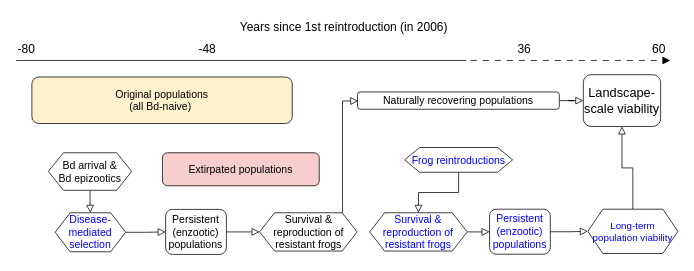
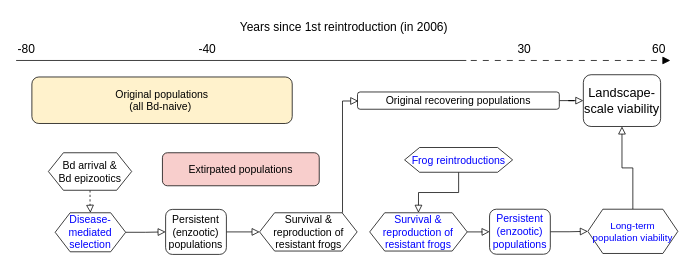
  <mxCell id="0" />
  <mxCell id="1" parent="0" />
  <mxCell id="2" value="&lt;font style=&quot;font-size: 14px;&quot;&gt;Original populations&lt;br&gt;(all Bd-naive)&amp;nbsp;&lt;/font&gt;" style="rounded=1;whiteSpace=wrap;html=1;fillColor=#fff2cc;" parent="1" vertex="1"><mxGeometry x="42" y="102" width="347" height="62" as="geometry" /></mxCell>
  <mxCell id="3" value="" style="endArrow=none;html=1;rounded=0;labelBackgroundColor=none;fontSize=14;endSize=8;strokeWidth=1;endFill=0;startArrow=none;startFill=0;" parent="1" edge="1"><mxGeometry width="50" height="50" relative="1" as="geometry"><mxPoint x="21" y="80" as="sourcePoint" /><mxPoint x="621" y="80" as="targetPoint" /></mxGeometry></mxCell>
  <mxCell id="4" value="&lt;font style=&quot;font-size: 16px;&quot;&gt;-80&lt;/font&gt;" style="text;html=1;strokeColor=none;fillColor=none;align=center;verticalAlign=middle;whiteSpace=wrap;rounded=0;fontSize=14;" parent="1" vertex="1"><mxGeometry x="20" y="50" width="30" height="30" as="geometry" /></mxCell>
- <mxCell id="5" value="&lt;font style=&quot;font-size: 16px;&quot;&gt;-48&lt;/font&gt;" style="text;html=1;strokeColor=none;fillColor=none;align=center;verticalAlign=middle;whiteSpace=wrap;rounded=0;fontSize=14;" parent="1" vertex="1"><mxGeometry x="261" y="50" width="30" height="30" as="geometry" /></mxCell>
+ <mxCell id="5" value="&lt;font style=&quot;font-size: 16px;&quot;&gt;-40&lt;/font&gt;" style="text;html=1;strokeColor=none;fillColor=none;align=center;verticalAlign=middle;whiteSpace=wrap;rounded=0;fontSize=14;" parent="1" vertex="1"><mxGeometry x="261" y="50" width="30" height="30" as="geometry" /></mxCell>
  <mxCell id="6" value="&lt;font style=&quot;font-size: 16px;&quot;&gt;Years since 1st reintroduction (in 2006)&lt;/font&gt;" style="text;html=1;strokeColor=none;fillColor=none;align=center;verticalAlign=middle;whiteSpace=wrap;rounded=0;fontSize=14;" parent="1" vertex="1"><mxGeometry x="313" y="20" width="290" height="30" as="geometry" /></mxCell>
- <mxCell id="7" value="&lt;font style=&quot;font-size: 16px;&quot;&gt;36&lt;/font&gt;" style="text;html=1;align=center;verticalAlign=middle;resizable=0;points=[];autosize=1;strokeColor=none;fillColor=none;fontSize=14;" parent="1" vertex="1"><mxGeometry x="678" y="50" width="40" height="30" as="geometry" /></mxCell>
+ <mxCell id="7" value="&lt;font style=&quot;font-size: 16px;&quot;&gt;30&lt;/font&gt;" style="text;html=1;align=center;verticalAlign=middle;resizable=0;points=[];autosize=1;strokeColor=none;fillColor=none;fontSize=14;" parent="1" vertex="1"><mxGeometry x="678" y="50" width="40" height="30" as="geometry" /></mxCell>
  <mxCell id="8" value="&lt;font style=&quot;font-size: 16px;&quot;&gt;60&lt;/font&gt;" style="text;html=1;strokeColor=none;fillColor=none;align=center;verticalAlign=middle;whiteSpace=wrap;rounded=0;fontSize=14;" parent="1" vertex="1"><mxGeometry x="863" y="50" width="30" height="30" as="geometry" /></mxCell>
  <mxCell id="9" value="" style="endArrow=block;html=1;rounded=0;labelBackgroundColor=none;strokeWidth=1;fontSize=16;fontColor=#0000FF;endSize=8;dashed=1;dashPattern=8 8;endFill=1;" parent="1" edge="1"><mxGeometry width="50" height="50" relative="1" as="geometry"><mxPoint x="627" y="80" as="sourcePoint" /><mxPoint x="893" y="80" as="targetPoint" /></mxGeometry></mxCell>
  <mxCell id="10" value="&lt;font style=&quot;font-size: 14px;&quot;&gt;Extirpated populations&lt;/font&gt;" style="rounded=1;whiteSpace=wrap;html=1;fillColor=#f8cecc;" parent="1" vertex="1"><mxGeometry x="216" y="203" width="209" height="44" as="geometry" /></mxCell>
  <mxCell id="11" style="edgeStyle=orthogonalEdgeStyle;rounded=0;orthogonalLoop=1;jettySize=auto;html=1;fontColor=#0000FF;startArrow=none;startFill=0;endArrow=block;endFill=0;endSize=8;sourcePerimeterSpacing=0;targetPerimeterSpacing=0;" parent="1" source="12" target="29" edge="1"><mxGeometry relative="1" as="geometry" /></mxCell>
- <mxCell id="12" value="&lt;font style=&quot;font-size: 14px;&quot;&gt;Naturally recovering populations&lt;/font&gt;" style="rounded=1;whiteSpace=wrap;html=1;" parent="1" vertex="1"><mxGeometry x="476" y="122" width="269" height="23" as="geometry" /></mxCell>
- <mxCell id="13" style="edgeStyle=orthogonalEdgeStyle;rounded=0;orthogonalLoop=1;jettySize=auto;html=1;entryX=0.5;entryY=0;entryDx=0;entryDy=0;endArrow=block;endFill=0;endSize=8;" parent="1" source="14" target="16" edge="1"><mxGeometry relative="1" as="geometry" /></mxCell>
+ <mxCell id="12" value="&lt;font style=&quot;font-size: 14px;&quot;&gt;Original recovering populations&lt;/font&gt;" style="rounded=1;whiteSpace=wrap;html=1;" parent="1" vertex="1"><mxGeometry x="476" y="122" width="269" height="23" as="geometry" /></mxCell>
+ <mxCell id="13" style="edgeStyle=orthogonalEdgeStyle;rounded=0;orthogonalLoop=1;jettySize=auto;html=1;entryX=0.5;entryY=0;entryDx=0;entryDy=0;endArrow=block;endFill=0;endSize=8;dashed=1;" parent="1" source="14" target="16" edge="1"><mxGeometry relative="1" as="geometry" /></mxCell>
  <mxCell id="14" value="&lt;font style=&quot;font-size: 14px;&quot;&gt;Bd arrival &amp;amp;&lt;br&gt;Bd epizootics&lt;/font&gt;" style="shape=hexagon;perimeter=hexagonPerimeter2;whiteSpace=wrap;html=1;fixedSize=1;" parent="1" vertex="1"><mxGeometry x="64" y="203" width="111" height="50" as="geometry" /></mxCell>
  <mxCell id="15" value="" style="edgeStyle=orthogonalEdgeStyle;rounded=0;orthogonalLoop=1;jettySize=auto;html=1;startArrow=none;startFill=0;endArrow=block;endFill=0;endSize=8;sourcePerimeterSpacing=0;targetPerimeterSpacing=0;exitX=1;exitY=0.5;exitDx=0;exitDy=0;" parent="1" source="16" target="24" edge="1"><mxGeometry relative="1" as="geometry" /></mxCell>
  <mxCell id="16" value="&lt;font style=&quot;font-size: 14px;&quot; color=&quot;#0000ff&quot;&gt;Disease-mediated selection&lt;/font&gt;" style="shape=hexagon;perimeter=hexagonPerimeter2;whiteSpace=wrap;html=1;fixedSize=1;" parent="1" vertex="1"><mxGeometry x="73" y="283" width="94" height="52" as="geometry" /></mxCell>
  <mxCell id="17" style="edgeStyle=orthogonalEdgeStyle;rounded=0;orthogonalLoop=1;jettySize=auto;html=1;endArrow=block;endFill=0;endSize=8;exitX=0.858;exitY=0;exitDx=0;exitDy=0;exitPerimeter=0;" parent="1" edge="1"><mxGeometry relative="1" as="geometry"><mxPoint x="456.04" y="283" as="sourcePoint" /><mxPoint x="477" y="134" as="targetPoint" /><Array as="points"><mxPoint x="456" y="134" /></Array></mxGeometry></mxCell>
  <mxCell id="18" value="Survival &amp;amp; reproduction of resistant frogs" style="shape=hexagon;perimeter=hexagonPerimeter2;whiteSpace=wrap;html=1;fixedSize=1;fontSize=14;" parent="1" vertex="1"><mxGeometry x="345.5" y="283" width="130" height="51" as="geometry" /></mxCell>
  <mxCell id="19" style="edgeStyle=orthogonalEdgeStyle;rounded=0;orthogonalLoop=1;jettySize=auto;html=1;entryX=0.5;entryY=0;entryDx=0;entryDy=0;startArrow=none;startFill=0;endArrow=block;endFill=0;endSize=8;sourcePerimeterSpacing=0;targetPerimeterSpacing=0;" parent="1" source="20" target="22" edge="1"><mxGeometry relative="1" as="geometry" /></mxCell>
  <mxCell id="20" value="&lt;font style=&quot;font-size: 14px;&quot; color=&quot;#0000ff&quot;&gt;Frog reintroductions&lt;/font&gt;" style="shape=hexagon;perimeter=hexagonPerimeter2;whiteSpace=wrap;html=1;fixedSize=1;" parent="1" vertex="1"><mxGeometry x="538.75" y="196" width="144" height="33" as="geometry" /></mxCell>
  <mxCell id="21" style="edgeStyle=orthogonalEdgeStyle;rounded=0;orthogonalLoop=1;jettySize=auto;html=1;entryX=0;entryY=0.5;entryDx=0;entryDy=0;fontColor=#0000FF;startArrow=none;startFill=0;endArrow=block;endFill=0;endSize=8;sourcePerimeterSpacing=0;targetPerimeterSpacing=0;" parent="1" source="22" target="26" edge="1"><mxGeometry relative="1" as="geometry" /></mxCell>
  <mxCell id="22" value="&lt;font style=&quot;font-size: 14px;&quot; color=&quot;#0000ff&quot;&gt;Survival &amp;amp; reproduction of resistant frogs&lt;/font&gt;" style="shape=hexagon;perimeter=hexagonPerimeter2;whiteSpace=wrap;html=1;fixedSize=1;" parent="1" vertex="1"><mxGeometry x="492.25" y="283" width="130" height="51" as="geometry" /></mxCell>
  <mxCell id="23" value="" style="edgeStyle=orthogonalEdgeStyle;rounded=0;orthogonalLoop=1;jettySize=auto;html=1;endSize=8;endArrow=block;endFill=0;" parent="1" source="24" target="18" edge="1"><mxGeometry relative="1" as="geometry" /></mxCell>
  <mxCell id="24" value="&lt;font style=&quot;font-size: 14px;&quot;&gt;Persistent (enzootic) populations&lt;/font&gt;" style="rounded=1;whiteSpace=wrap;html=1;" parent="1" vertex="1"><mxGeometry x="220.25" y="278.5" width="81" height="60" as="geometry" /></mxCell>
  <mxCell id="25" style="edgeStyle=orthogonalEdgeStyle;rounded=0;orthogonalLoop=1;jettySize=auto;html=1;entryX=0;entryY=0.5;entryDx=0;entryDy=0;fontColor=#0000FF;startArrow=none;startFill=0;endArrow=block;endFill=0;endSize=8;sourcePerimeterSpacing=0;targetPerimeterSpacing=0;" parent="1" source="26" target="28" edge="1"><mxGeometry relative="1" as="geometry" /></mxCell>
  <mxCell id="26" value="&lt;font style=&quot;font-size: 14px;&quot; color=&quot;#0000ff&quot;&gt;Persistent (enzootic) populations&lt;/font&gt;" style="rounded=1;whiteSpace=wrap;html=1;" parent="1" vertex="1"><mxGeometry x="652" y="278.25" width="81" height="60" as="geometry" /></mxCell>
  <mxCell id="27" style="edgeStyle=orthogonalEdgeStyle;rounded=0;orthogonalLoop=1;jettySize=auto;html=1;fontColor=#0000FF;startArrow=none;startFill=0;endArrow=block;endFill=0;endSize=8;sourcePerimeterSpacing=0;targetPerimeterSpacing=0;entryX=0.5;entryY=1;entryDx=0;entryDy=0;" parent="1" source="28" target="29" edge="1"><mxGeometry relative="1" as="geometry"><mxPoint x="793" y="182" as="targetPoint" /></mxGeometry></mxCell>
  <mxCell id="28" value="&lt;font color=&quot;#0000ff&quot; style=&quot;font-size: 13px;&quot;&gt;Long-term population viability&lt;/font&gt;" style="shape=hexagon;perimeter=hexagonPerimeter2;whiteSpace=wrap;html=1;fixedSize=1;fontSize=13;" parent="1" vertex="1"><mxGeometry x="783" y="278.25" width="120" height="59" as="geometry" /></mxCell>
  <mxCell id="29" value="&lt;font style=&quot;font-size: 17px;&quot;&gt;Landscape-scale viability&lt;/font&gt;" style="rounded=1;whiteSpace=wrap;html=1;align=center;labelPosition=center;verticalLabelPosition=middle;verticalAlign=middle;fontColor=#000000;" parent="1" vertex="1"><mxGeometry x="777" y="99" width="103" height="69" as="geometry" /></mxCell>
